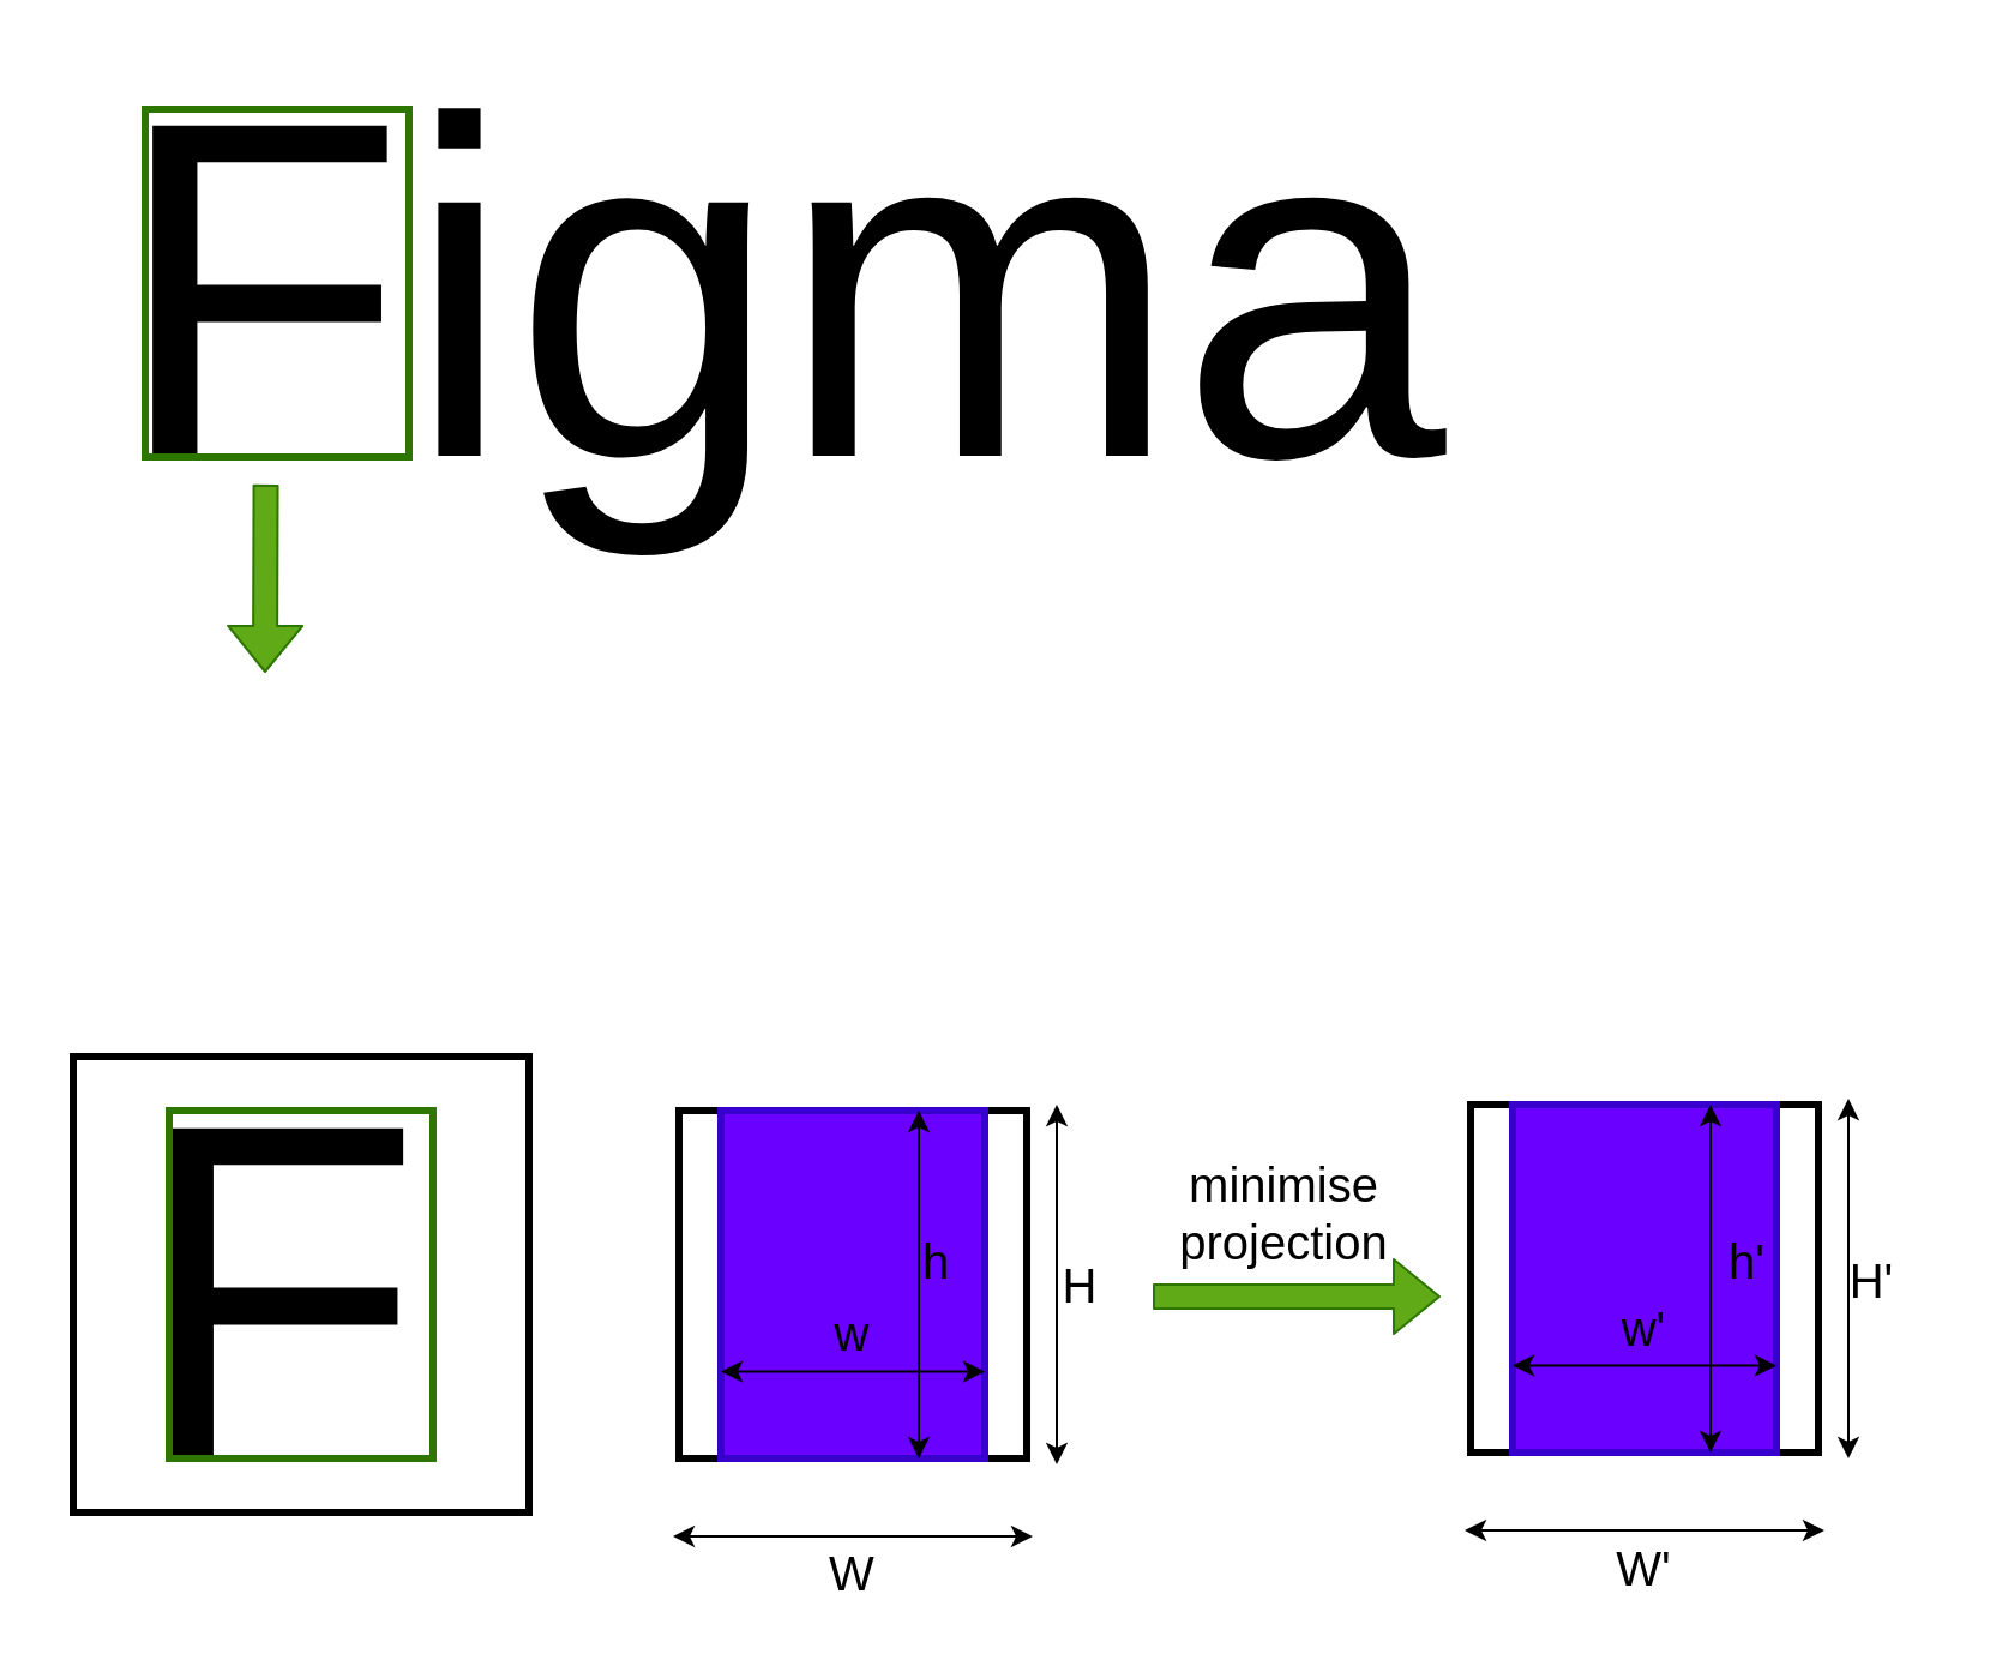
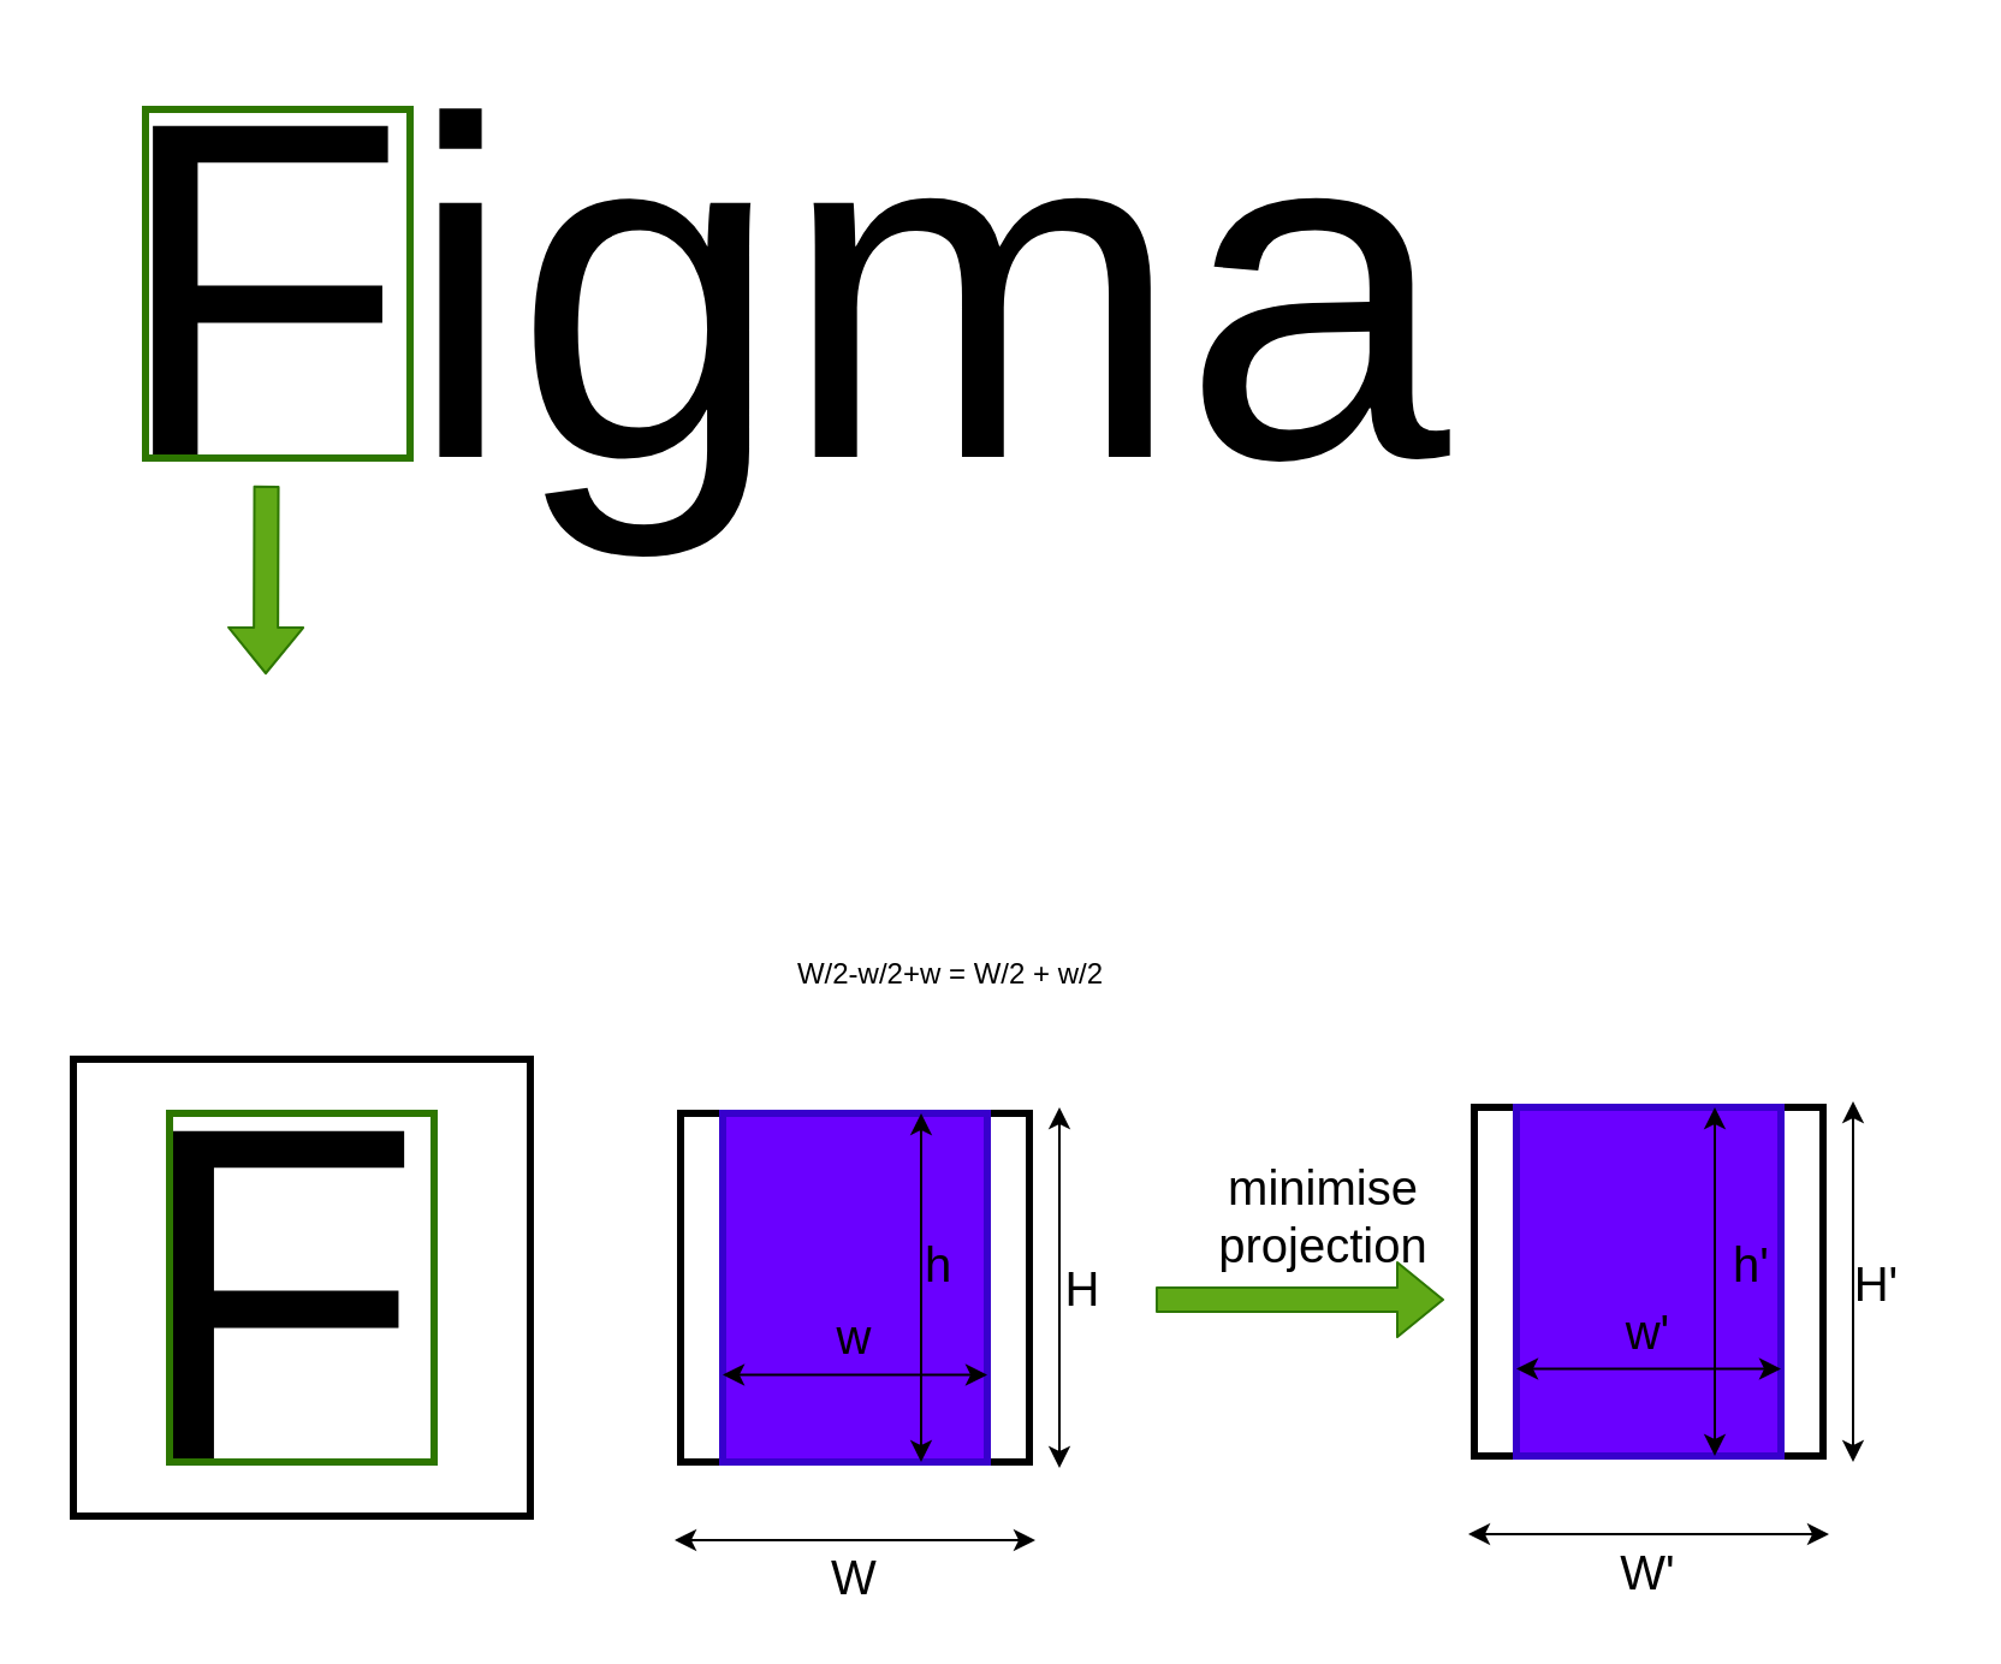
  <mxCell id="0" />
  <mxCell id="1" parent="0" />
  <mxCell id="2" value="" style="whiteSpace=wrap;html=1;aspect=fixed;strokeWidth=3;fontSize=200;fillColor=none;" parent="1" vertex="1"><mxGeometry x="282.5" y="442.5" width="145" height="145" as="geometry" /></mxCell>
  <mxCell id="3" value="" style="rounded=0;whiteSpace=wrap;html=1;fontSize=200;fillColor=#6a00ff;fontColor=#ffffff;strokeColor=#3700CC;strokeWidth=3;" parent="1" vertex="1"><mxGeometry x="300" y="442.5" width="110" height="145" as="geometry" /></mxCell>
  <mxCell id="4" value="&lt;font style=&quot;font-size: 200px;&quot;&gt;Figma&lt;/font&gt;" style="text;html=1;strokeColor=none;fillColor=none;align=center;verticalAlign=middle;whiteSpace=wrap;rounded=0;" parent="1" vertex="1"><mxGeometry x="20" y="20" width="610" height="160" as="geometry" /></mxCell>
  <mxCell id="5" value="" style="rounded=0;whiteSpace=wrap;html=1;fontSize=200;fillColor=none;fontColor=#ffffff;strokeColor=#2D7600;strokeWidth=3;" parent="1" vertex="1"><mxGeometry x="60" y="25" width="110" height="145" as="geometry" /></mxCell>
  <mxCell id="6" value="" style="shape=flexArrow;endArrow=classic;html=1;fontSize=200;exitX=0.148;exitY=1.009;exitDx=0;exitDy=0;exitPerimeter=0;fillColor=#60a917;strokeColor=#2D7600;" parent="1" source="4" edge="1"><mxGeometry width="50" height="50" relative="1" as="geometry"><mxPoint x="160" y="160" as="sourcePoint" /><mxPoint x="110" y="260" as="targetPoint" /></mxGeometry></mxCell>
  <mxCell id="7" value="&lt;font style=&quot;font-size: 200px;&quot;&gt;F&lt;/font&gt;" style="text;html=1;strokeColor=none;fillColor=none;align=center;verticalAlign=middle;whiteSpace=wrap;rounded=0;" parent="1" vertex="1"><mxGeometry x="30" y="437.5" width="170" height="160" as="geometry" /></mxCell>
  <mxCell id="8" value="" style="rounded=0;whiteSpace=wrap;html=1;fontSize=200;fillColor=none;fontColor=#ffffff;strokeColor=#2D7600;strokeWidth=3;" parent="1" vertex="1"><mxGeometry x="70" y="442.5" width="110" height="145" as="geometry" /></mxCell>
  <mxCell id="9" value="" style="whiteSpace=wrap;html=1;aspect=fixed;strokeWidth=3;fontSize=200;fillColor=none;" parent="1" vertex="1"><mxGeometry x="30" y="420" width="190" height="190" as="geometry" /></mxCell>
  <mxCell id="10" value="" style="endArrow=classic;startArrow=classic;html=1;fontSize=200;entryX=0.75;entryY=0;entryDx=0;entryDy=0;exitX=0.75;exitY=1;exitDx=0;exitDy=0;" parent="1" source="3" target="3" edge="1"><mxGeometry width="50" height="50" relative="1" as="geometry"><mxPoint x="330" y="560" as="sourcePoint" /><mxPoint x="380" y="510" as="targetPoint" /></mxGeometry></mxCell>
  <mxCell id="11" value="" style="endArrow=classic;startArrow=classic;html=1;fontSize=200;exitX=0;exitY=0.75;exitDx=0;exitDy=0;entryX=1;entryY=0.75;entryDx=0;entryDy=0;" parent="1" source="3" target="3" edge="1"><mxGeometry width="50" height="50" relative="1" as="geometry"><mxPoint x="330" y="580" as="sourcePoint" /><mxPoint x="380" y="530" as="targetPoint" /></mxGeometry></mxCell>
  <mxCell id="12" value="" style="endArrow=classic;startArrow=classic;html=1;fontSize=20;" parent="1" edge="1"><mxGeometry width="50" height="50" relative="1" as="geometry"><mxPoint x="280" y="620" as="sourcePoint" /><mxPoint x="430" y="620" as="targetPoint" /></mxGeometry></mxCell>
  <mxCell id="13" value="w" style="text;html=1;strokeColor=none;fillColor=none;align=center;verticalAlign=middle;whiteSpace=wrap;rounded=0;strokeWidth=3;fontSize=20;" parent="1" vertex="1"><mxGeometry x="325" y="520" width="60" height="30" as="geometry" /></mxCell>
  <mxCell id="14" value="h" style="text;html=1;strokeColor=none;fillColor=none;align=center;verticalAlign=middle;whiteSpace=wrap;rounded=0;strokeWidth=3;fontSize=20;" parent="1" vertex="1"><mxGeometry x="360" y="490" width="60" height="30" as="geometry" /></mxCell>
  <mxCell id="15" value="W" style="text;html=1;strokeColor=none;fillColor=none;align=center;verticalAlign=middle;whiteSpace=wrap;rounded=0;strokeWidth=3;fontSize=20;" parent="1" vertex="1"><mxGeometry x="325" y="620" width="60" height="30" as="geometry" /></mxCell>
  <mxCell id="16" value="" style="endArrow=classic;startArrow=classic;html=1;fontSize=20;" parent="1" edge="1"><mxGeometry width="50" height="50" relative="1" as="geometry"><mxPoint x="440" y="590" as="sourcePoint" /><mxPoint x="440" y="440" as="targetPoint" /></mxGeometry></mxCell>
  <mxCell id="17" value="H" style="text;html=1;strokeColor=none;fillColor=none;align=center;verticalAlign=middle;whiteSpace=wrap;rounded=0;strokeWidth=3;fontSize=20;" parent="1" vertex="1"><mxGeometry x="420" y="500" width="60" height="30" as="geometry" /></mxCell>
  <mxCell id="18" value="" style="shape=flexArrow;endArrow=classic;html=1;fontSize=20;fillColor=#60a917;strokeColor=#2D7600;" parent="1" edge="1"><mxGeometry width="50" height="50" relative="1" as="geometry"><mxPoint x="480" y="520" as="sourcePoint" /><mxPoint x="600" y="520" as="targetPoint" /></mxGeometry></mxCell>
- <mxCell id="19" value="minimise projection" style="text;html=1;strokeColor=none;fillColor=none;align=center;verticalAlign=middle;whiteSpace=wrap;rounded=0;strokeWidth=3;fontSize=20;" parent="1" vertex="1"><mxGeometry x="490" y="470" width="90" height="30" as="geometry" /></mxCell>
+ <mxCell id="19" value="minimise projection" style="text;html=1;strokeColor=none;fillColor=none;align=center;verticalAlign=middle;whiteSpace=wrap;rounded=0;strokeWidth=3;fontSize=20;" parent="1" vertex="1"><mxGeometry x="505" y="470" width="90" height="30" as="geometry" /></mxCell>
  <mxCell id="20" value="" style="whiteSpace=wrap;html=1;aspect=fixed;strokeWidth=3;fontSize=200;fillColor=none;" parent="1" vertex="1"><mxGeometry x="612.5" y="440" width="145" height="145" as="geometry" /></mxCell>
  <mxCell id="21" value="" style="rounded=0;whiteSpace=wrap;html=1;fontSize=200;fillColor=#6a00ff;fontColor=#ffffff;strokeColor=#3700CC;strokeWidth=3;" parent="1" vertex="1"><mxGeometry x="630" y="440" width="110" height="145" as="geometry" /></mxCell>
  <mxCell id="22" value="" style="endArrow=classic;startArrow=classic;html=1;fontSize=200;entryX=0.75;entryY=0;entryDx=0;entryDy=0;exitX=0.75;exitY=1;exitDx=0;exitDy=0;" parent="1" source="21" target="21" edge="1"><mxGeometry width="50" height="50" relative="1" as="geometry"><mxPoint x="660" y="557.5" as="sourcePoint" /><mxPoint x="710" y="507.5" as="targetPoint" /></mxGeometry></mxCell>
  <mxCell id="23" value="" style="endArrow=classic;startArrow=classic;html=1;fontSize=200;exitX=0;exitY=0.75;exitDx=0;exitDy=0;entryX=1;entryY=0.75;entryDx=0;entryDy=0;" parent="1" source="21" target="21" edge="1"><mxGeometry width="50" height="50" relative="1" as="geometry"><mxPoint x="660" y="577.5" as="sourcePoint" /><mxPoint x="710" y="527.5" as="targetPoint" /></mxGeometry></mxCell>
  <mxCell id="24" value="" style="endArrow=classic;startArrow=classic;html=1;fontSize=20;" parent="1" edge="1"><mxGeometry width="50" height="50" relative="1" as="geometry"><mxPoint x="610" y="617.5" as="sourcePoint" /><mxPoint x="760" y="617.5" as="targetPoint" /></mxGeometry></mxCell>
  <mxCell id="25" value="w'" style="text;html=1;strokeColor=none;fillColor=none;align=center;verticalAlign=middle;whiteSpace=wrap;rounded=0;strokeWidth=3;fontSize=20;" parent="1" vertex="1"><mxGeometry x="655" y="517.5" width="60" height="30" as="geometry" /></mxCell>
  <mxCell id="26" value="h'" style="text;html=1;strokeColor=none;fillColor=none;align=center;verticalAlign=middle;whiteSpace=wrap;rounded=0;strokeWidth=3;fontSize=20;" parent="1" vertex="1"><mxGeometry x="697.5" y="490" width="60" height="30" as="geometry" /></mxCell>
  <mxCell id="27" value="W'" style="text;html=1;strokeColor=none;fillColor=none;align=center;verticalAlign=middle;whiteSpace=wrap;rounded=0;strokeWidth=3;fontSize=20;" parent="1" vertex="1"><mxGeometry x="655" y="617.5" width="60" height="30" as="geometry" /></mxCell>
  <mxCell id="28" value="" style="endArrow=classic;startArrow=classic;html=1;fontSize=20;" parent="1" edge="1"><mxGeometry width="50" height="50" relative="1" as="geometry"><mxPoint x="770" y="587.5" as="sourcePoint" /><mxPoint x="770" y="437.5" as="targetPoint" /></mxGeometry></mxCell>
  <mxCell id="29" value="H'" style="text;html=1;strokeColor=none;fillColor=none;align=center;verticalAlign=middle;whiteSpace=wrap;rounded=0;strokeWidth=3;fontSize=20;" parent="1" vertex="1"><mxGeometry x="750" y="497.5" width="60" height="30" as="geometry" /></mxCell>
+ <mxCell id="30" value="W/2-w/2+w = W/2 + w/2" style="text;html=1;strokeColor=none;fillColor=none;align=center;verticalAlign=middle;whiteSpace=wrap;rounded=0;" parent="1" vertex="1"><mxGeometry x="310" y="370" width="170" height="30" as="geometry" /></mxCell>
